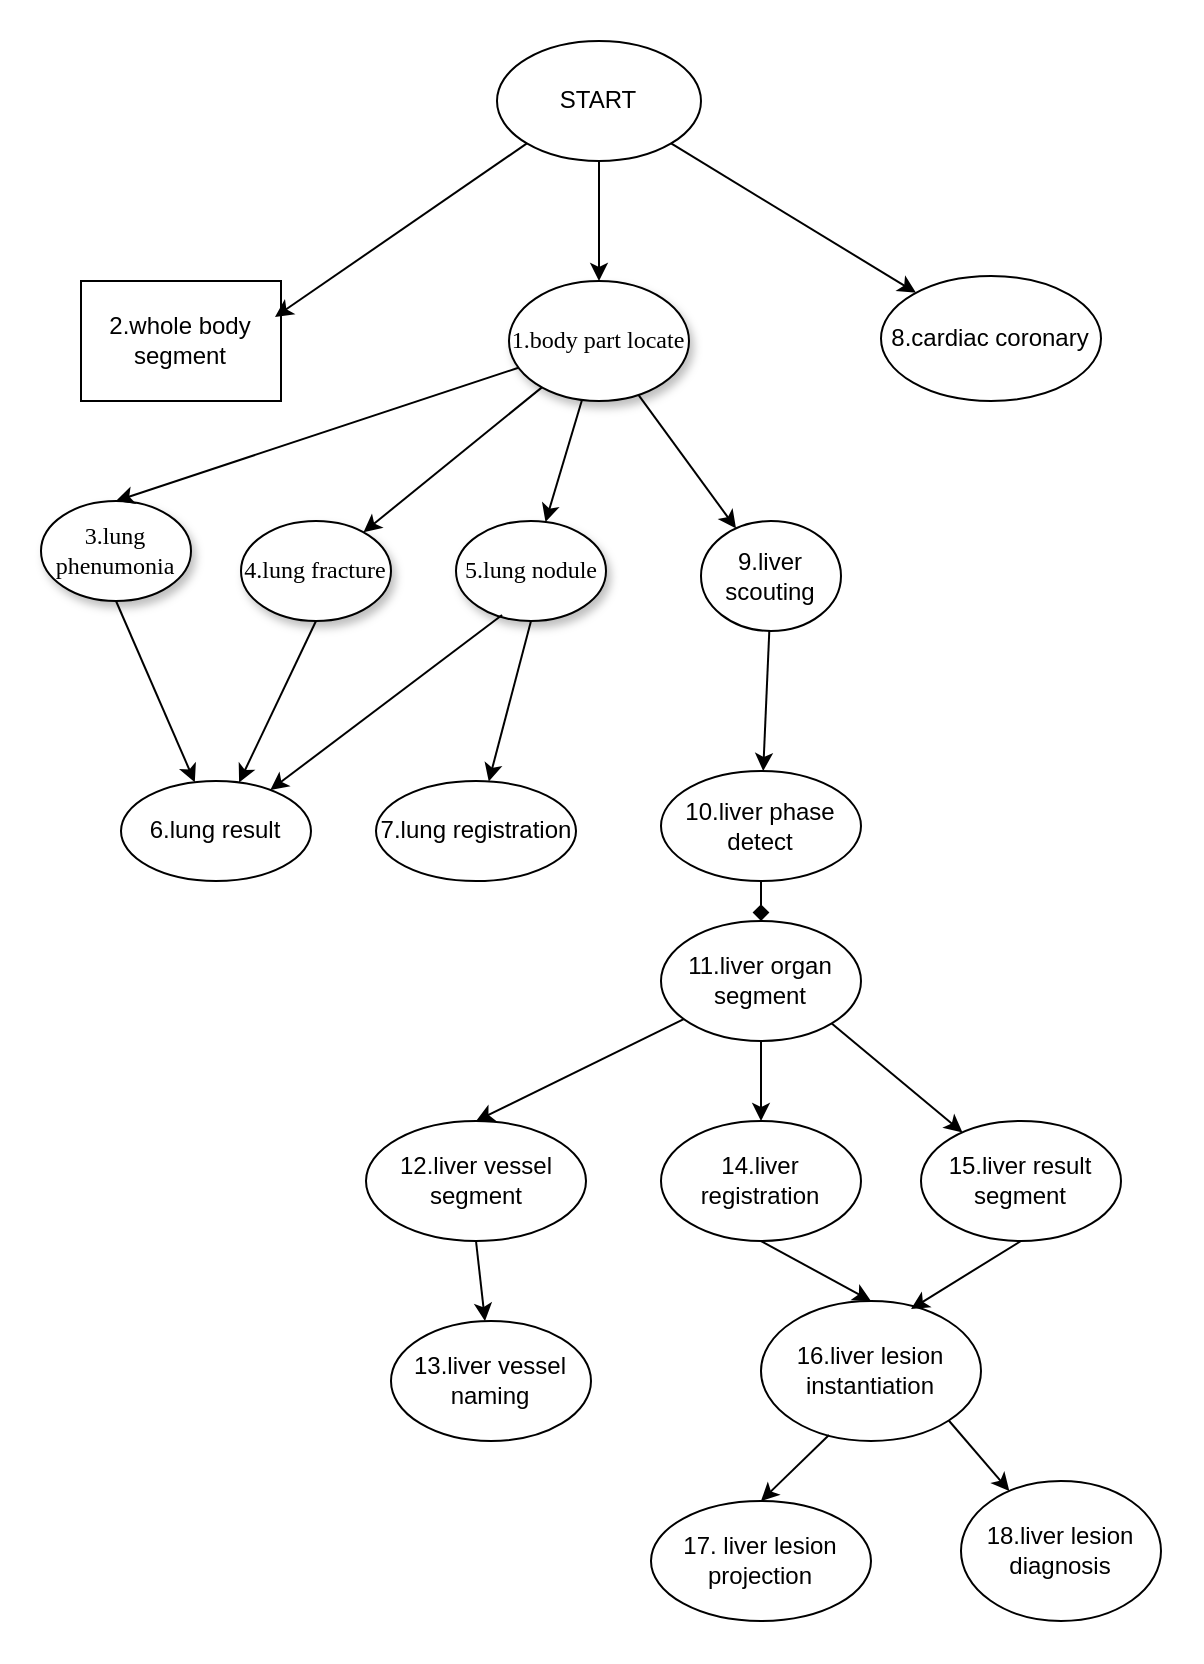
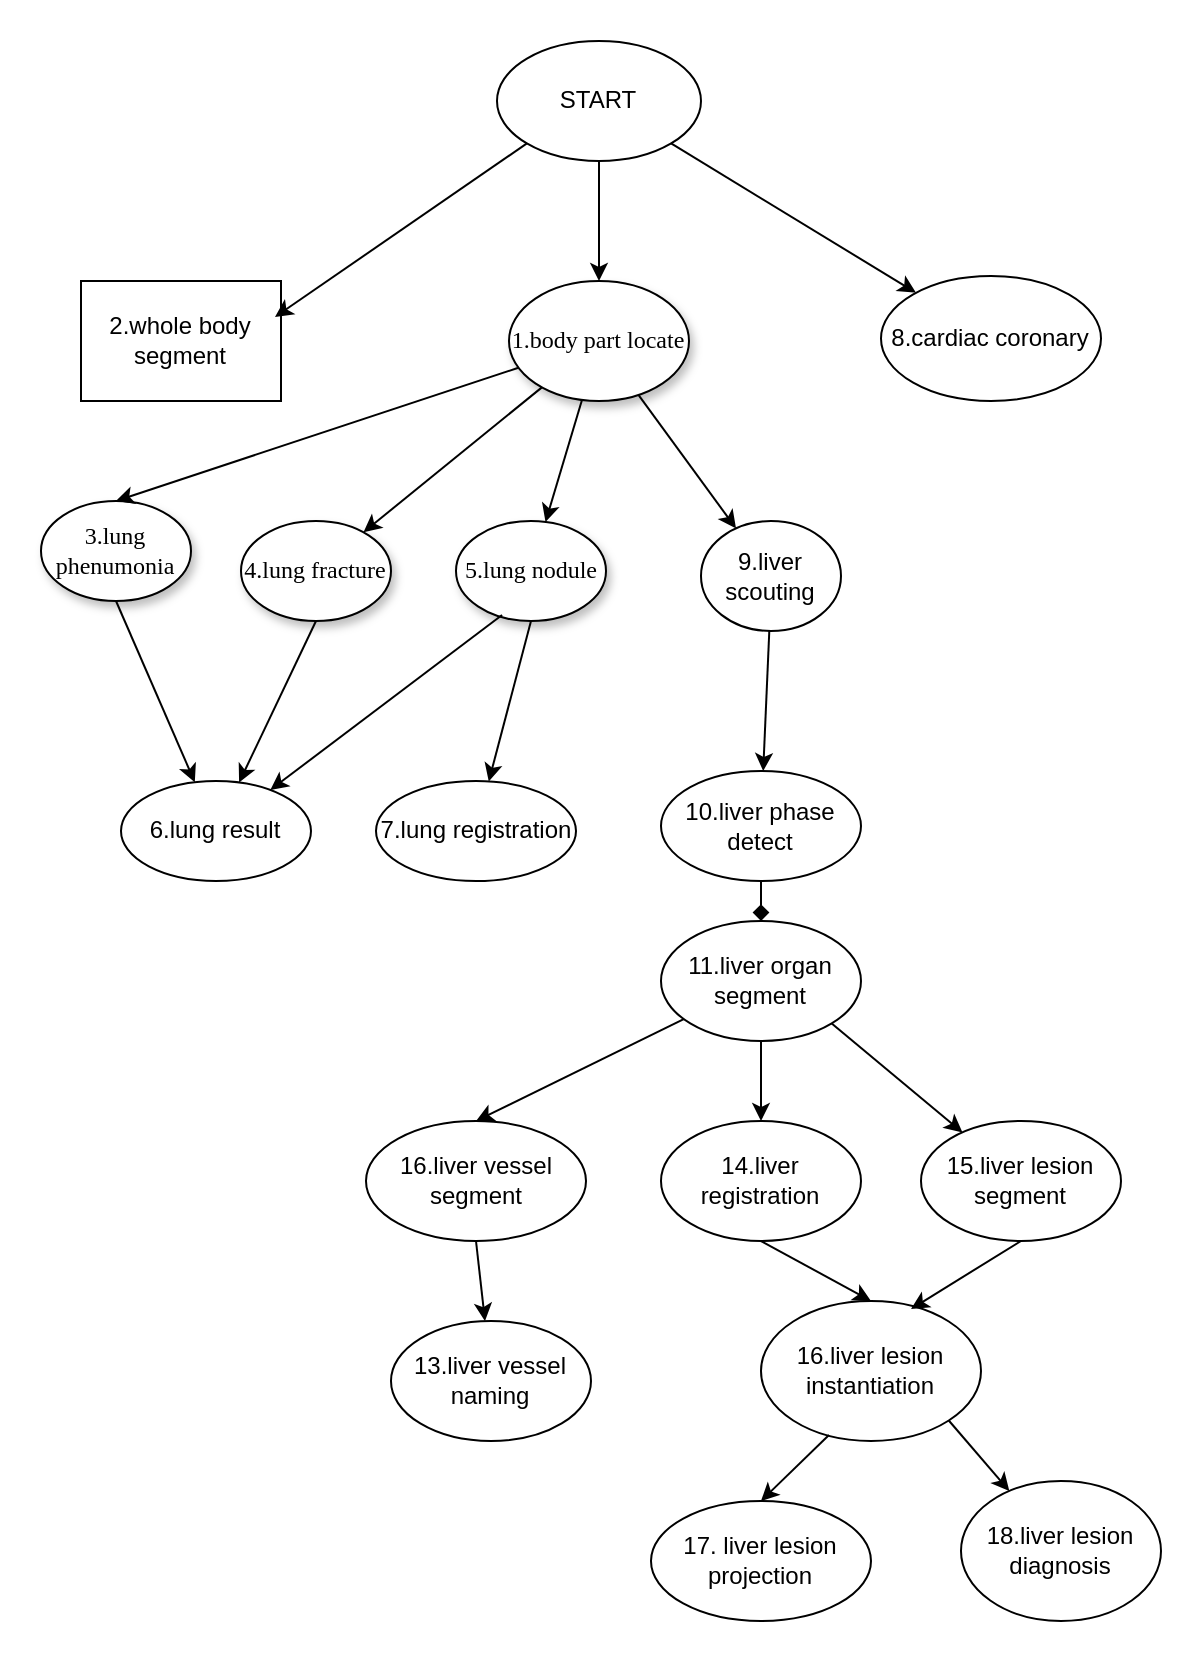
  <mxCell id="0" />
  <mxCell id="1" parent="0" />
  <mxCell id="2" value="1.body part locate" style="ellipse;whiteSpace=wrap;html=1;rounded=0;shadow=1;comic=0;labelBackgroundColor=none;strokeWidth=1;fontFamily=Verdana;fontSize=12;align=center;" parent="1" vertex="1"><mxGeometry x="254" y="140" width="90" height="60" as="geometry" /></mxCell>
  <mxCell id="3" value="&lt;span&gt;4.lung fracture&lt;/span&gt;" style="ellipse;whiteSpace=wrap;html=1;rounded=0;shadow=1;comic=0;labelBackgroundColor=none;strokeWidth=1;fontFamily=Verdana;fontSize=12;align=center;" parent="1" vertex="1"><mxGeometry x="120" y="260" width="75" height="50" as="geometry" /></mxCell>
  <mxCell id="4" value="&lt;span&gt;5.lung nodule&lt;/span&gt;" style="ellipse;whiteSpace=wrap;html=1;rounded=0;shadow=1;comic=0;labelBackgroundColor=none;strokeWidth=1;fontFamily=Verdana;fontSize=12;align=center;" parent="1" vertex="1"><mxGeometry x="227.5" y="260" width="75" height="50" as="geometry" /></mxCell>
  <mxCell id="5" value="3.lung phenumonia" style="ellipse;whiteSpace=wrap;html=1;rounded=0;shadow=1;comic=0;labelBackgroundColor=none;strokeWidth=1;fontFamily=Verdana;fontSize=12;align=center;" parent="1" vertex="1"><mxGeometry x="20" y="250" width="75" height="50" as="geometry" /></mxCell>
  <mxCell id="6" value="2.whole body segment" style="whiteSpace=wrap;html=1;rounded=0;" vertex="1" parent="1"><mxGeometry x="40" y="140" width="100" height="60" as="geometry" /></mxCell>
  <mxCell id="7" value="START" style="ellipse;whiteSpace=wrap;html=1;" vertex="1" parent="1"><mxGeometry x="248" width="102" height="60" as="geometry" y="20" /></mxCell>
  <mxCell id="8" value="6.lung result" style="ellipse;whiteSpace=wrap;html=1;" vertex="1" parent="1"><mxGeometry x="60" y="390" width="95" height="50" as="geometry" /></mxCell>
  <mxCell id="9" value="" style="endArrow=classic;html=1;" edge="1" parent="1" source="7" target="2"><mxGeometry width="50" height="50" relative="1" as="geometry"><mxPoint x="360" y="390" as="sourcePoint" /><mxPoint x="410" y="340" as="targetPoint" /></mxGeometry></mxCell>
  <mxCell id="10" value="" style="endArrow=classic;html=1;exitX=0.5;exitY=1;exitDx=0;exitDy=0;" edge="1" parent="1" source="5" target="8"><mxGeometry width="50" height="50" relative="1" as="geometry"><mxPoint x="360" y="390" as="sourcePoint" /><mxPoint x="410" y="340" as="targetPoint" /></mxGeometry></mxCell>
  <mxCell id="11" value="" style="endArrow=classic;html=1;exitX=0.5;exitY=1;exitDx=0;exitDy=0;" edge="1" parent="1" source="3" target="8"><mxGeometry width="50" height="50" relative="1" as="geometry"><mxPoint x="360" y="390" as="sourcePoint" /><mxPoint x="410" y="340" as="targetPoint" /></mxGeometry></mxCell>
  <mxCell id="12" value="" style="endArrow=classic;html=1;exitX=0.307;exitY=0.94;exitDx=0;exitDy=0;exitPerimeter=0;" edge="1" parent="1" source="4" target="8"><mxGeometry width="50" height="50" relative="1" as="geometry"><mxPoint x="360" y="390" as="sourcePoint" /><mxPoint x="410" y="340" as="targetPoint" /></mxGeometry></mxCell>
  <mxCell id="13" value="" style="endArrow=classic;html=1;exitX=0.5;exitY=1;exitDx=0;exitDy=0;" edge="1" parent="1" source="4" target="14"><mxGeometry width="50" height="50" relative="1" as="geometry"><mxPoint x="350" y="290" as="sourcePoint" /><mxPoint x="410" y="340" as="targetPoint" /></mxGeometry></mxCell>
  <mxCell id="14" value="7.lung registration" style="ellipse;whiteSpace=wrap;html=1;" vertex="1" parent="1"><mxGeometry x="187.5" y="390" width="100" height="50" as="geometry" /></mxCell>
  <mxCell id="15" value="8.cardiac coronary" style="ellipse;whiteSpace=wrap;html=1;" vertex="1" parent="1"><mxGeometry x="440" y="137.5" width="110" height="62.5" as="geometry" /></mxCell>
  <mxCell id="16" value="" style="endArrow=classic;html=1;exitX=1;exitY=1;exitDx=0;exitDy=0;" edge="1" parent="1" source="7" target="15"><mxGeometry width="50" height="50" relative="1" as="geometry"><mxPoint x="520" y="280" as="sourcePoint" /><mxPoint x="570" y="230" as="targetPoint" /></mxGeometry></mxCell>
  <mxCell id="17" value="" style="endArrow=classic;html=1;entryX=0.5;entryY=0;entryDx=0;entryDy=0;" edge="1" parent="1" source="2" target="5"><mxGeometry width="50" height="50" relative="1" as="geometry"><mxPoint x="360" y="390" as="sourcePoint" /><mxPoint x="410" y="340" as="targetPoint" /></mxGeometry></mxCell>
  <mxCell id="18" value="" style="endArrow=classic;html=1;" edge="1" parent="1" source="2" target="3"><mxGeometry width="50" height="50" relative="1" as="geometry"><mxPoint x="360" y="390" as="sourcePoint" /><mxPoint x="410" y="340" as="targetPoint" /></mxGeometry></mxCell>
  <mxCell id="19" value="9.liver scouting" style="ellipse;whiteSpace=wrap;html=1;" vertex="1" parent="1"><mxGeometry x="350" y="260" width="70" height="55" as="geometry" /></mxCell>
  <mxCell id="20" value="" style="endArrow=classic;html=1;entryX=0.97;entryY=0.3;entryDx=0;entryDy=0;entryPerimeter=0;exitX=0;exitY=1;exitDx=0;exitDy=0;" edge="1" parent="1" source="7" target="6"><mxGeometry width="50" height="50" relative="1" as="geometry"><mxPoint x="270" y="68" as="sourcePoint" /><mxPoint x="450" y="250" as="targetPoint" /></mxGeometry></mxCell>
  <mxCell id="21" value="" style="endArrow=classic;html=1;" edge="1" parent="1" source="2" target="4"><mxGeometry width="50" height="50" relative="1" as="geometry"><mxPoint x="360" y="390" as="sourcePoint" /><mxPoint x="410" y="340" as="targetPoint" /></mxGeometry></mxCell>
  <mxCell id="22" value="" style="endArrow=classic;html=1;" edge="1" parent="1" source="2" target="19"><mxGeometry width="50" height="50" relative="1" as="geometry"><mxPoint x="360" y="390" as="sourcePoint" /><mxPoint x="410" y="340" as="targetPoint" /></mxGeometry></mxCell>
  <mxCell id="23" value="10.liver phase detect" style="ellipse;whiteSpace=wrap;html=1;" vertex="1" parent="1"><mxGeometry x="330" y="385" width="100" height="55" as="geometry" /></mxCell>
  <mxCell id="24" value="" style="endArrow=classic;html=1;" edge="1" parent="1" source="19" target="23"><mxGeometry width="50" height="50" relative="1" as="geometry"><mxPoint x="360" y="390" as="sourcePoint" /><mxPoint x="410" y="340" as="targetPoint" /></mxGeometry></mxCell>
  <mxCell id="25" value="11.liver organ segment" style="ellipse;whiteSpace=wrap;html=1;" vertex="1" parent="1"><mxGeometry x="330" y="460" width="100" height="60" as="geometry" /></mxCell>
  <mxCell id="26" value="" style="endArrow=diamond;html=1;entryX=0.5;entryY=0;entryDx=0;entryDy=0;exitX=0.5;exitY=1;exitDx=0;exitDy=0;" edge="1" parent="1" source="23" target="25"><mxGeometry width="50" height="50" relative="1" as="geometry"><mxPoint x="430" y="450" as="sourcePoint" /><mxPoint x="410" y="340" as="targetPoint" /></mxGeometry></mxCell>
- <mxCell id="27" value="12.liver vessel segment" style="ellipse;whiteSpace=wrap;html=1;" vertex="1" parent="1"><mxGeometry x="182.5" y="560" width="110" height="60" as="geometry" /></mxCell>
+ <mxCell id="27" value="16.liver vessel segment" style="ellipse;whiteSpace=wrap;html=1;" vertex="1" parent="1"><mxGeometry x="182.5" y="560" width="110" height="60" as="geometry" /></mxCell>
  <mxCell id="28" value="" style="endArrow=classic;html=1;entryX=0.5;entryY=0;entryDx=0;entryDy=0;" edge="1" parent="1" source="25" target="27"><mxGeometry width="50" height="50" relative="1" as="geometry"><mxPoint x="360" y="500" as="sourcePoint" /><mxPoint x="410" y="450" as="targetPoint" /></mxGeometry></mxCell>
  <mxCell id="29" value="13.liver vessel naming" style="ellipse;whiteSpace=wrap;html=1;" vertex="1" parent="1"><mxGeometry x="195" y="660" width="100" height="60" as="geometry" /></mxCell>
  <mxCell id="30" value="" style="endArrow=classic;html=1;exitX=0.5;exitY=1;exitDx=0;exitDy=0;" edge="1" parent="1" source="27" target="29"><mxGeometry width="50" height="50" relative="1" as="geometry"><mxPoint x="360" y="500" as="sourcePoint" /><mxPoint x="410" y="450" as="targetPoint" /></mxGeometry></mxCell>
  <mxCell id="31" value="14.liver registration" style="ellipse;whiteSpace=wrap;html=1;" vertex="1" parent="1"><mxGeometry x="330" y="560" width="100" height="60" as="geometry" /></mxCell>
  <mxCell id="32" value="" style="endArrow=classic;html=1;" edge="1" parent="1" source="25" target="31"><mxGeometry width="50" height="50" relative="1" as="geometry"><mxPoint x="360" y="660" as="sourcePoint" /><mxPoint x="410" y="610" as="targetPoint" /></mxGeometry></mxCell>
- <mxCell id="33" value="15.liver result segment" style="ellipse;whiteSpace=wrap;html=1;" vertex="1" parent="1"><mxGeometry x="460" y="560" width="100" height="60" as="geometry" /></mxCell>
+ <mxCell id="33" value="15.liver lesion segment" style="ellipse;whiteSpace=wrap;html=1;" vertex="1" parent="1"><mxGeometry x="460" y="560" width="100" height="60" as="geometry" /></mxCell>
  <mxCell id="34" value="" style="endArrow=classic;html=1;exitX=1;exitY=1;exitDx=0;exitDy=0;" edge="1" parent="1" source="25" target="33"><mxGeometry width="50" height="50" relative="1" as="geometry"><mxPoint x="360" y="660" as="sourcePoint" /><mxPoint x="410" y="610" as="targetPoint" /></mxGeometry></mxCell>
  <mxCell id="35" value="16.liver lesion instantiation" style="ellipse;whiteSpace=wrap;html=1;" vertex="1" parent="1"><mxGeometry x="380" y="650" width="110" height="70" as="geometry" /></mxCell>
  <mxCell id="36" value="" style="endArrow=classic;html=1;exitX=0.5;exitY=1;exitDx=0;exitDy=0;entryX=0.5;entryY=0;entryDx=0;entryDy=0;" edge="1" parent="1" source="31" target="35"><mxGeometry width="50" height="50" relative="1" as="geometry"><mxPoint x="360" y="550" as="sourcePoint" /><mxPoint x="410" y="500" as="targetPoint" /></mxGeometry></mxCell>
  <mxCell id="37" value="" style="endArrow=classic;html=1;exitX=0.5;exitY=1;exitDx=0;exitDy=0;entryX=0.682;entryY=0.057;entryDx=0;entryDy=0;entryPerimeter=0;" edge="1" parent="1" source="33" target="35"><mxGeometry width="50" height="50" relative="1" as="geometry"><mxPoint x="360" y="550" as="sourcePoint" /><mxPoint x="410" y="500" as="targetPoint" /></mxGeometry></mxCell>
  <mxCell id="38" value="17. liver lesion projection" style="ellipse;whiteSpace=wrap;html=1;" vertex="1" parent="1"><mxGeometry x="325" y="750" width="110" height="60" as="geometry" /></mxCell>
  <mxCell id="39" value="" style="endArrow=classic;html=1;exitX=0.309;exitY=0.957;exitDx=0;exitDy=0;entryX=0.5;entryY=0;entryDx=0;entryDy=0;exitPerimeter=0;" edge="1" parent="1" source="35" target="38"><mxGeometry width="50" height="50" relative="1" as="geometry"><mxPoint x="360" y="810" as="sourcePoint" /><mxPoint x="410" y="760" as="targetPoint" /></mxGeometry></mxCell>
  <mxCell id="40" value="18.liver lesion diagnosis" style="ellipse;whiteSpace=wrap;html=1;" vertex="1" parent="1"><mxGeometry x="480" y="740" width="100" height="70" as="geometry" /></mxCell>
  <mxCell id="41" value="" style="endArrow=classic;html=1;exitX=1;exitY=1;exitDx=0;exitDy=0;" edge="1" parent="1" source="35" target="40"><mxGeometry width="50" height="50" relative="1" as="geometry"><mxPoint x="360" y="660" as="sourcePoint" /><mxPoint x="410" y="610" as="targetPoint" /></mxGeometry></mxCell>
